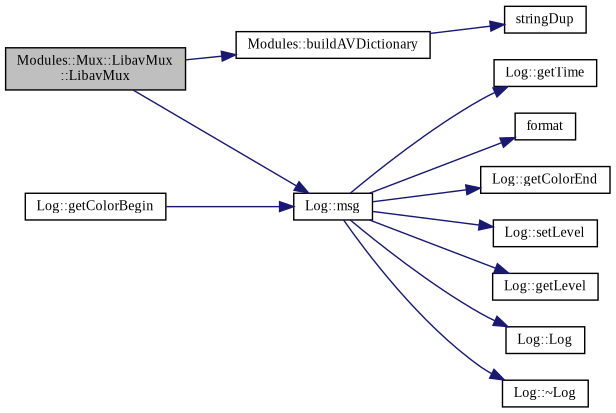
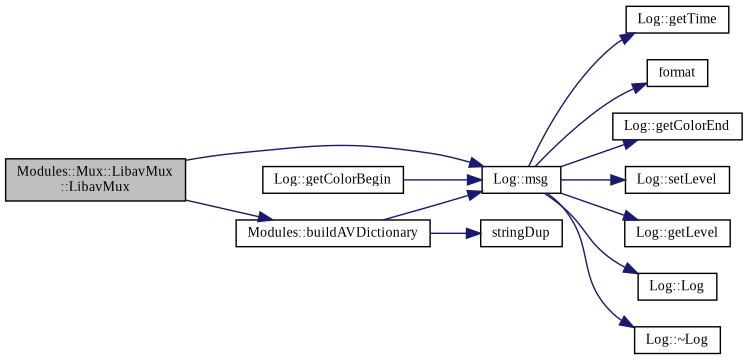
  digraph {
    fontname="Liberation Serif"
    rankdir=LR
    node [color=black fillcolor=white fontname="Liberation Serif" fontsize=10 shape=record style=filled]
    edge [color=midnightblue fontname="Liberation Serif" fontsize=10 labelfontname=Helvetica labelfontsize=10 style=solid]
    n1 [fillcolor=grey75 fontcolor=black height=0.2 label="Modules::Mux::LibavMux\l::LibavMux" width=0.4]
    n2 [height=0.2 label="Modules::buildAVDictionary" width=0.4]
    n3 [height=0.2 label="Log::msg" width=0.4]
    n4 [height=0.2 label=stringDup width=0.4]
    n5 [height=0.2 label="Log::getTime" width=0.4]
    n6 [height=0.2 label=format width=0.4]
    n7 [height=0.2 label="Log::getColorEnd" width=0.4]
    n8 [height=0.2 label="Log::setLevel" width=0.4]
    n9 [height=0.2 label="Log::getLevel" width=0.4]
    n10 [height=0.2 label="Log::Log" width=0.4]
    n11 [height=0.2 label="Log::~Log" width=0.4]
    n12 [height=0.2 label="Log::getColorBegin" width=0.4]
    n1 -> n2
    n1 -> n3
+   n2 -> n3
    n2 -> n4
    n3 -> n5
    n3 -> n6
    n3 -> n7
    n3 -> n8
    n3 -> n9
    n3 -> n10
    n3 -> n11
    n12 -> n3
  }
